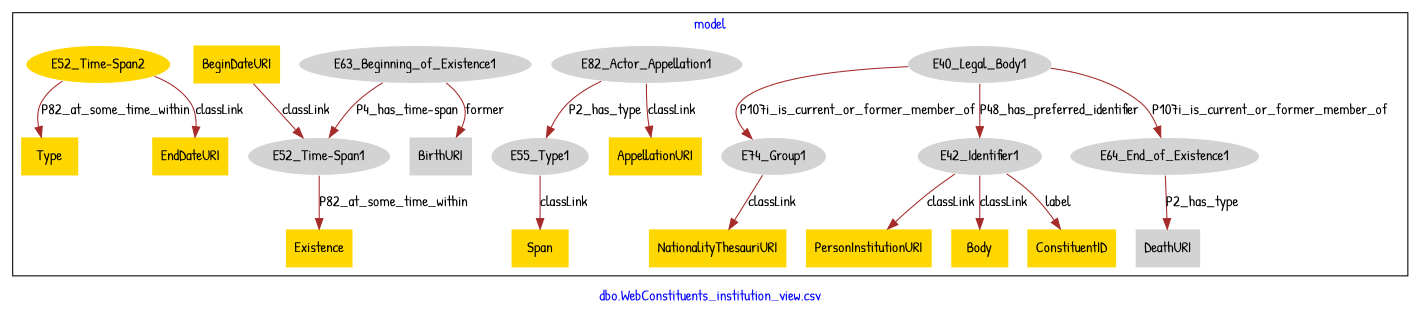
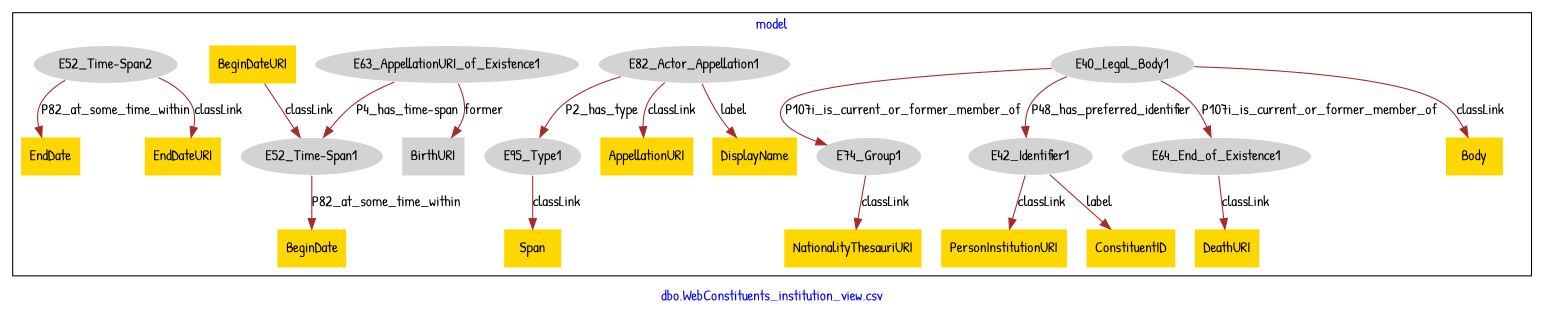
  digraph {
    fontcolor=blue
    fontname="Patrick Hand"
    label="dbo.WebConstituents_institution_view.csv"
    remincross=true
    node [fillcolor=gold fontname="Patrick Hand" style=filled shape=plaintext]
    edge [color=brown fontcolor=black fontname="Patrick Hand"]
    n1 [color=white fillcolor=lightgray label=E40_Legal_Body1 shape=""]
    n2 [color=white fillcolor=lightgray label=E74_Group1 shape=""]
    n3 [color=white fillcolor=lightgray label=E82_Actor_Appellation1 shape=""]
    n4 [color=white fillcolor=lightgray label=E42_Identifier1 shape=""]
-   n5 [color=white fillcolor=lightgray label=E63_Beginning_of_Existence1 shape=""]
+   n5 [color=white fillcolor=lightgray label=E63_AppellationURI_of_Existence1 shape=""]
    n6 [color=white fillcolor=lightgray label=E64_End_of_Existence1 shape=""]
    n7 [label=PersonInstitutionURI]
    n8 [label=Body]
    n9 [label=ConstituentID]
    n10 [color=white fillcolor=lightgray label="E52_Time-Span1" shape=""]
-   n11 [label=Existence]
+   n11 [label=BeginDate]
    n12 [label=BeginDateURI]
-   n13 [color=white label="E52_Time-Span2" shape=""]
-   n14 [label=Type]
+   n13 [color=white fillcolor=lightgray label="E52_Time-Span2" shape=""]
+   n14 [label=EndDate]
    n15 [label=EndDateURI]
-   n16 [color=white fillcolor=lightgray label=E55_Type1 shape=""]
+   n16 [color=white fillcolor=lightgray label=E95_Type1 shape=""]
    n17 [label=Span]
    n18 [fillcolor=lightgray label=BirthURI]
-   n19 [fillcolor=lightgray label=DeathURI]
+   n19 [label=DeathURI]
    n20 [label=NationalityThesauriURI]
    n21 [label=AppellationURI]
+   n22 [label=DisplayName]
    subgraph cluster_1 {
      label=model
      n1
      n2
      n3
      n4
      n5
      n6
      n7
      n8
      n9
      n10
      n11
      n12
      n13
      n14
      n15
      n16
      n17
      n18
      n19
      n20
      n21
+     n22
    }
    n1 -> n2 [label=P107i_is_current_or_former_member_of]
    n1 -> n4 [label=P48_has_preferred_identifier]
    n1 -> n6 [label=P107i_is_current_or_former_member_of]
    n2 -> n20 [label=classLink]
    n3 -> n16 [label=P2_has_type]
    n3 -> n21 [label=classLink]
+   n3 -> n22 [label=label]
    n4 -> n7 [label=classLink]
-   n4 -> n8 [label=classLink]
+   n1 -> n8 [label=classLink]
    n4 -> n9 [label=label]
    n5 -> n10 [label="P4_has_time-span"]
    n5 -> n18 [label=former]
-   n6 -> n19 [label=P2_has_type]
+   n6 -> n19 [label=classLink]
    n10 -> n11 [label=P82_at_some_time_within]
    n12 -> n10 [label=classLink]
    n13 -> n14 [label=P82_at_some_time_within]
    n13 -> n15 [label=classLink]
    n16 -> n17 [label=classLink]
  }
